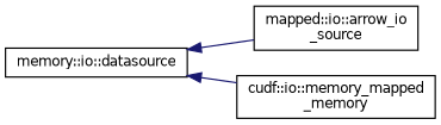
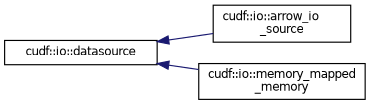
  digraph {
    rankdir=LR
    node [color=black fillcolor=white fontname=Helvetica fontsize=10 shape=record style=filled]
    edge [color=midnightblue dir=back fontname=Helvetica fontsize=10 labelfontname=Helvetica labelfontsize=10 style=solid]
-   n1 [height=0.2 label="memory::io::datasource" width=0.4]
-   n2 [height=0.2 label="mapped::io::arrow_io\l_source" width=0.4]
+   n1 [height=0.2 label="cudf::io::datasource" width=0.4]
+   n2 [height=0.2 label="cudf::io::arrow_io\l_source" width=0.4]
    n3 [height=0.2 label="cudf::io::memory_mapped\l_memory" width=0.4]
    n1 -> n2
    n1 -> n3
  }
